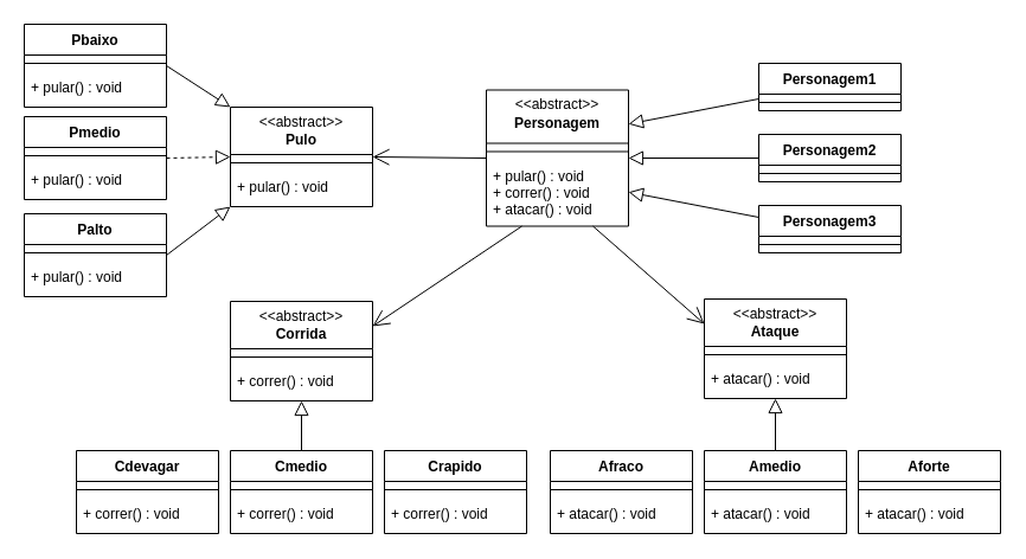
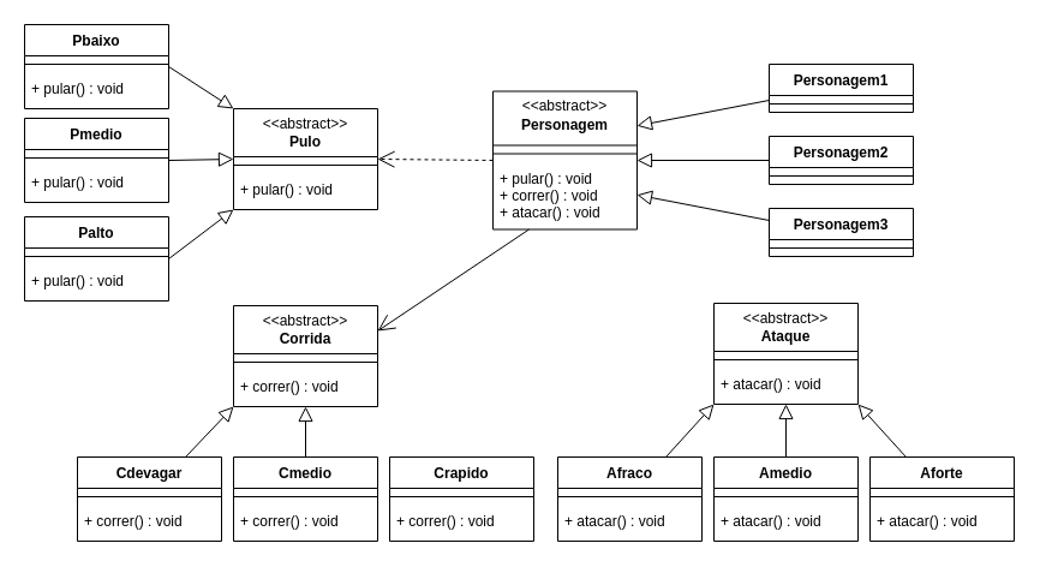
  <mxCell id="0" />
  <mxCell id="1" parent="0" />
  <mxCell id="2" value="" style="endArrow=block;endSize=10;endFill=0;shadow=0;strokeWidth=1;rounded=0;elbow=vertical;exitX=1;exitY=0.5;exitDx=0;exitDy=0;entryX=0;entryY=0;entryDx=0;entryDy=0;" parent="1" source="21" target="12" edge="1"><mxGeometry width="160" relative="1" as="geometry"><mxPoint x="308" y="600" as="sourcePoint" /><mxPoint x="198" y="60" as="targetPoint" /></mxGeometry></mxCell>
  <mxCell id="3" value="&#10;Personagem" style="swimlane;fontStyle=1;align=center;verticalAlign=top;childLayout=stackLayout;horizontal=1;startSize=45;horizontalStack=0;resizeParent=1;resizeParentMax=0;resizeLast=0;collapsible=1;marginBottom=0;" parent="1" vertex="1"><mxGeometry x="410" y="75.5" width="120" height="115" as="geometry"><mxRectangle x="392" y="105" width="100" height="26" as="alternateBounds" /></mxGeometry></mxCell>
  <mxCell id="4" value="" style="line;strokeWidth=1;fillColor=none;align=left;verticalAlign=middle;spacingTop=-1;spacingLeft=3;spacingRight=3;rotatable=0;labelPosition=right;points=[];portConstraint=eastwest;" parent="3" vertex="1"><mxGeometry y="45" width="120" height="14" as="geometry" /></mxCell>
  <mxCell id="5" value="+ pular() : void&#10;+ correr() : void&#10;+ atacar() : void" style="text;strokeColor=none;fillColor=none;align=left;verticalAlign=top;spacingLeft=4;spacingRight=4;overflow=hidden;rotatable=0;points=[[0,0.5],[1,0.5]];portConstraint=eastwest;" parent="3" vertex="1"><mxGeometry y="59" width="120" height="56" as="geometry" /></mxCell>
  <mxCell id="6" value="Personagem1" style="swimlane;fontStyle=1;align=center;verticalAlign=top;childLayout=stackLayout;horizontal=1;startSize=26;horizontalStack=0;resizeParent=1;resizeParentMax=0;resizeLast=0;collapsible=1;marginBottom=0;" parent="1" vertex="1"><mxGeometry x="640" y="53" width="120" height="40" as="geometry" /></mxCell>
  <mxCell id="7" value="" style="line;strokeWidth=1;fillColor=none;align=left;verticalAlign=middle;spacingTop=-1;spacingLeft=3;spacingRight=3;rotatable=0;labelPosition=right;points=[];portConstraint=eastwest;" parent="6" vertex="1"><mxGeometry y="26" width="120" height="14" as="geometry" /></mxCell>
  <mxCell id="8" value="Personagem2" style="swimlane;fontStyle=1;align=center;verticalAlign=top;childLayout=stackLayout;horizontal=1;startSize=26;horizontalStack=0;resizeParent=1;resizeParentMax=0;resizeLast=0;collapsible=1;marginBottom=0;" parent="1" vertex="1"><mxGeometry x="640" y="113" width="120" height="40" as="geometry" /></mxCell>
  <mxCell id="9" value="" style="line;strokeWidth=1;fillColor=none;align=left;verticalAlign=middle;spacingTop=-1;spacingLeft=3;spacingRight=3;rotatable=0;labelPosition=right;points=[];portConstraint=eastwest;" parent="8" vertex="1"><mxGeometry y="26" width="120" height="14" as="geometry" /></mxCell>
  <mxCell id="10" value="Personagem3" style="swimlane;fontStyle=1;align=center;verticalAlign=top;childLayout=stackLayout;horizontal=1;startSize=26;horizontalStack=0;resizeParent=1;resizeParentMax=0;resizeLast=0;collapsible=1;marginBottom=0;" parent="1" vertex="1"><mxGeometry x="640" y="173" width="120" height="40" as="geometry"><mxRectangle x="290" y="260" width="110" height="26" as="alternateBounds" /></mxGeometry></mxCell>
  <mxCell id="11" value="" style="line;strokeWidth=1;fillColor=none;align=left;verticalAlign=middle;spacingTop=-1;spacingLeft=3;spacingRight=3;rotatable=0;labelPosition=right;points=[];portConstraint=eastwest;" parent="10" vertex="1"><mxGeometry y="26" width="120" height="14" as="geometry" /></mxCell>
  <mxCell id="12" value="&#10;Pulo" style="swimlane;fontStyle=1;align=center;verticalAlign=top;childLayout=stackLayout;horizontal=1;startSize=40;horizontalStack=0;resizeParent=1;resizeParentMax=0;resizeLast=0;collapsible=1;marginBottom=0;" parent="1" vertex="1"><mxGeometry x="194" y="90" width="120" height="84" as="geometry"><mxRectangle x="172" y="120" width="60" height="30" as="alternateBounds" /></mxGeometry></mxCell>
  <mxCell id="13" value="" style="line;strokeWidth=1;fillColor=none;align=left;verticalAlign=middle;spacingTop=-1;spacingLeft=3;spacingRight=3;rotatable=0;labelPosition=right;points=[];portConstraint=eastwest;" parent="12" vertex="1"><mxGeometry y="40" width="120" height="14" as="geometry" /></mxCell>
  <mxCell id="14" value="+ pular() : void" style="text;strokeColor=none;fillColor=none;align=left;verticalAlign=top;spacingLeft=4;spacingRight=4;overflow=hidden;rotatable=0;points=[[0,0.5],[1,0.5]];portConstraint=eastwest;" parent="12" vertex="1"><mxGeometry y="54" width="120" height="30" as="geometry" /></mxCell>
  <mxCell id="15" value="&#10;Corrida" style="swimlane;fontStyle=1;align=center;verticalAlign=top;childLayout=stackLayout;horizontal=1;startSize=40;horizontalStack=0;resizeParent=1;resizeParentMax=0;resizeLast=0;collapsible=1;marginBottom=0;" parent="1" vertex="1"><mxGeometry x="194" y="254" width="120" height="84" as="geometry"><mxRectangle x="176" y="280" width="70" height="26" as="alternateBounds" /></mxGeometry></mxCell>
  <mxCell id="16" value="" style="line;strokeWidth=1;fillColor=none;align=left;verticalAlign=middle;spacingTop=-1;spacingLeft=3;spacingRight=3;rotatable=0;labelPosition=right;points=[];portConstraint=eastwest;" parent="15" vertex="1"><mxGeometry y="40" width="120" height="14" as="geometry" /></mxCell>
  <mxCell id="17" value="+ correr() : void" style="text;strokeColor=none;fillColor=none;align=left;verticalAlign=top;spacingLeft=4;spacingRight=4;overflow=hidden;rotatable=0;points=[[0,0.5],[1,0.5]];portConstraint=eastwest;" parent="15" vertex="1"><mxGeometry y="54" width="120" height="30" as="geometry" /></mxCell>
  <mxCell id="18" value="&#10;Ataque" style="swimlane;fontStyle=1;align=center;verticalAlign=top;childLayout=stackLayout;horizontal=1;startSize=40;horizontalStack=0;resizeParent=1;resizeParentMax=0;resizeLast=0;collapsible=1;marginBottom=0;" parent="1" vertex="1"><mxGeometry x="594" y="252" width="120" height="84" as="geometry"><mxRectangle x="576" y="280" width="70" height="26" as="alternateBounds" /></mxGeometry></mxCell>
  <mxCell id="19" value="" style="line;strokeWidth=1;fillColor=none;align=left;verticalAlign=middle;spacingTop=-1;spacingLeft=3;spacingRight=3;rotatable=0;labelPosition=right;points=[];portConstraint=eastwest;" parent="18" vertex="1"><mxGeometry y="40" width="120" height="14" as="geometry" /></mxCell>
  <mxCell id="20" value="+ atacar() : void" style="text;strokeColor=none;fillColor=none;align=left;verticalAlign=top;spacingLeft=4;spacingRight=4;overflow=hidden;rotatable=0;points=[[0,0.5],[1,0.5]];portConstraint=eastwest;" parent="18" vertex="1"><mxGeometry y="54" width="120" height="30" as="geometry" /></mxCell>
  <mxCell id="21" value="Pbaixo" style="swimlane;fontStyle=1;align=center;verticalAlign=top;childLayout=stackLayout;horizontal=1;startSize=26;horizontalStack=0;resizeParent=1;resizeParentMax=0;resizeLast=0;collapsible=1;marginBottom=0;" parent="1" vertex="1"><mxGeometry x="20" y="20" width="120" height="70" as="geometry" /></mxCell>
  <mxCell id="22" value="" style="line;strokeWidth=1;fillColor=none;align=left;verticalAlign=middle;spacingTop=-1;spacingLeft=3;spacingRight=3;rotatable=0;labelPosition=right;points=[];portConstraint=eastwest;" parent="21" vertex="1"><mxGeometry y="26" width="120" height="14" as="geometry" /></mxCell>
  <mxCell id="23" value="+ pular() : void" style="text;strokeColor=none;fillColor=none;align=left;verticalAlign=top;spacingLeft=4;spacingRight=4;overflow=hidden;rotatable=0;points=[[0,0.5],[1,0.5]];portConstraint=eastwest;" parent="21" vertex="1"><mxGeometry y="40" width="120" height="30" as="geometry" /></mxCell>
  <mxCell id="24" value="Cdevagar" style="swimlane;fontStyle=1;align=center;verticalAlign=top;childLayout=stackLayout;horizontal=1;startSize=26;horizontalStack=0;resizeParent=1;resizeParentMax=0;resizeLast=0;collapsible=1;marginBottom=0;" parent="1" vertex="1"><mxGeometry x="64" y="380" width="120" height="70" as="geometry" /></mxCell>
  <mxCell id="25" value="" style="line;strokeWidth=1;fillColor=none;align=left;verticalAlign=middle;spacingTop=-1;spacingLeft=3;spacingRight=3;rotatable=0;labelPosition=right;points=[];portConstraint=eastwest;" parent="24" vertex="1"><mxGeometry y="26" width="120" height="14" as="geometry" /></mxCell>
  <mxCell id="26" value="+ correr() : void" style="text;strokeColor=none;fillColor=none;align=left;verticalAlign=top;spacingLeft=4;spacingRight=4;overflow=hidden;rotatable=0;points=[[0,0.5],[1,0.5]];portConstraint=eastwest;" parent="24" vertex="1"><mxGeometry y="40" width="120" height="30" as="geometry" /></mxCell>
  <mxCell id="27" value="Cmedio" style="swimlane;fontStyle=1;align=center;verticalAlign=top;childLayout=stackLayout;horizontal=1;startSize=26;horizontalStack=0;resizeParent=1;resizeParentMax=0;resizeLast=0;collapsible=1;marginBottom=0;" parent="1" vertex="1"><mxGeometry x="194" y="380" width="120" height="70" as="geometry" /></mxCell>
  <mxCell id="28" value="" style="line;strokeWidth=1;fillColor=none;align=left;verticalAlign=middle;spacingTop=-1;spacingLeft=3;spacingRight=3;rotatable=0;labelPosition=right;points=[];portConstraint=eastwest;" parent="27" vertex="1"><mxGeometry y="26" width="120" height="14" as="geometry" /></mxCell>
  <mxCell id="29" value="+ correr() : void" style="text;strokeColor=none;fillColor=none;align=left;verticalAlign=top;spacingLeft=4;spacingRight=4;overflow=hidden;rotatable=0;points=[[0,0.5],[1,0.5]];portConstraint=eastwest;" parent="27" vertex="1"><mxGeometry y="40" width="120" height="30" as="geometry" /></mxCell>
  <mxCell id="30" value="Crapido" style="swimlane;fontStyle=1;align=center;verticalAlign=top;childLayout=stackLayout;horizontal=1;startSize=26;horizontalStack=0;resizeParent=1;resizeParentMax=0;resizeLast=0;collapsible=1;marginBottom=0;" parent="1" vertex="1"><mxGeometry x="324" y="380" width="120" height="70" as="geometry" /></mxCell>
  <mxCell id="31" value="" style="line;strokeWidth=1;fillColor=none;align=left;verticalAlign=middle;spacingTop=-1;spacingLeft=3;spacingRight=3;rotatable=0;labelPosition=right;points=[];portConstraint=eastwest;" parent="30" vertex="1"><mxGeometry y="26" width="120" height="14" as="geometry" /></mxCell>
  <mxCell id="32" value="+ correr() : void" style="text;strokeColor=none;fillColor=none;align=left;verticalAlign=top;spacingLeft=4;spacingRight=4;overflow=hidden;rotatable=0;points=[[0,0.5],[1,0.5]];portConstraint=eastwest;" parent="30" vertex="1"><mxGeometry y="40" width="120" height="30" as="geometry" /></mxCell>
  <mxCell id="33" value="Afraco" style="swimlane;fontStyle=1;align=center;verticalAlign=top;childLayout=stackLayout;horizontal=1;startSize=26;horizontalStack=0;resizeParent=1;resizeParentMax=0;resizeLast=0;collapsible=1;marginBottom=0;" parent="1" vertex="1"><mxGeometry x="464" y="380" width="120" height="70" as="geometry" /></mxCell>
  <mxCell id="34" value="" style="line;strokeWidth=1;fillColor=none;align=left;verticalAlign=middle;spacingTop=-1;spacingLeft=3;spacingRight=3;rotatable=0;labelPosition=right;points=[];portConstraint=eastwest;" parent="33" vertex="1"><mxGeometry y="26" width="120" height="14" as="geometry" /></mxCell>
  <mxCell id="35" value="+ atacar() : void" style="text;strokeColor=none;fillColor=none;align=left;verticalAlign=top;spacingLeft=4;spacingRight=4;overflow=hidden;rotatable=0;points=[[0,0.5],[1,0.5]];portConstraint=eastwest;" parent="33" vertex="1"><mxGeometry y="40" width="120" height="30" as="geometry" /></mxCell>
  <mxCell id="36" value="Amedio" style="swimlane;fontStyle=1;align=center;verticalAlign=top;childLayout=stackLayout;horizontal=1;startSize=26;horizontalStack=0;resizeParent=1;resizeParentMax=0;resizeLast=0;collapsible=1;marginBottom=0;" parent="1" vertex="1"><mxGeometry x="594" y="380" width="120" height="70" as="geometry" /></mxCell>
  <mxCell id="37" value="" style="line;strokeWidth=1;fillColor=none;align=left;verticalAlign=middle;spacingTop=-1;spacingLeft=3;spacingRight=3;rotatable=0;labelPosition=right;points=[];portConstraint=eastwest;" parent="36" vertex="1"><mxGeometry y="26" width="120" height="14" as="geometry" /></mxCell>
  <mxCell id="38" value="+ atacar() : void" style="text;strokeColor=none;fillColor=none;align=left;verticalAlign=top;spacingLeft=4;spacingRight=4;overflow=hidden;rotatable=0;points=[[0,0.5],[1,0.5]];portConstraint=eastwest;" parent="36" vertex="1"><mxGeometry y="40" width="120" height="30" as="geometry" /></mxCell>
  <mxCell id="39" value="Aforte" style="swimlane;fontStyle=1;align=center;verticalAlign=top;childLayout=stackLayout;horizontal=1;startSize=26;horizontalStack=0;resizeParent=1;resizeParentMax=0;resizeLast=0;collapsible=1;marginBottom=0;" parent="1" vertex="1"><mxGeometry x="724" y="380" width="120" height="70" as="geometry" /></mxCell>
  <mxCell id="40" value="" style="line;strokeWidth=1;fillColor=none;align=left;verticalAlign=middle;spacingTop=-1;spacingLeft=3;spacingRight=3;rotatable=0;labelPosition=right;points=[];portConstraint=eastwest;" parent="39" vertex="1"><mxGeometry y="26" width="120" height="14" as="geometry" /></mxCell>
  <mxCell id="41" value="+ atacar() : void" style="text;strokeColor=none;fillColor=none;align=left;verticalAlign=top;spacingLeft=4;spacingRight=4;overflow=hidden;rotatable=0;points=[[0,0.5],[1,0.5]];portConstraint=eastwest;" parent="39" vertex="1"><mxGeometry y="40" width="120" height="30" as="geometry" /></mxCell>
  <mxCell id="42" value="Pmedio" style="swimlane;fontStyle=1;align=center;verticalAlign=top;childLayout=stackLayout;horizontal=1;startSize=26;horizontalStack=0;resizeParent=1;resizeParentMax=0;resizeLast=0;collapsible=1;marginBottom=0;" parent="1" vertex="1"><mxGeometry x="20" y="98" width="120" height="70" as="geometry" /></mxCell>
  <mxCell id="43" value="" style="line;strokeWidth=1;fillColor=none;align=left;verticalAlign=middle;spacingTop=-1;spacingLeft=3;spacingRight=3;rotatable=0;labelPosition=right;points=[];portConstraint=eastwest;" parent="42" vertex="1"><mxGeometry y="26" width="120" height="14" as="geometry" /></mxCell>
  <mxCell id="44" value="+ pular() : void" style="text;strokeColor=none;fillColor=none;align=left;verticalAlign=top;spacingLeft=4;spacingRight=4;overflow=hidden;rotatable=0;points=[[0,0.5],[1,0.5]];portConstraint=eastwest;" parent="42" vertex="1"><mxGeometry y="40" width="120" height="30" as="geometry" /></mxCell>
  <mxCell id="45" value="Palto" style="swimlane;fontStyle=1;align=center;verticalAlign=top;childLayout=stackLayout;horizontal=1;startSize=26;horizontalStack=0;resizeParent=1;resizeParentMax=0;resizeLast=0;collapsible=1;marginBottom=0;" parent="1" vertex="1"><mxGeometry x="20" y="180" width="120" height="70" as="geometry" /></mxCell>
  <mxCell id="46" value="" style="line;strokeWidth=1;fillColor=none;align=left;verticalAlign=middle;spacingTop=-1;spacingLeft=3;spacingRight=3;rotatable=0;labelPosition=right;points=[];portConstraint=eastwest;" parent="45" vertex="1"><mxGeometry y="26" width="120" height="14" as="geometry" /></mxCell>
  <mxCell id="47" value="+ pular() : void" style="text;strokeColor=none;fillColor=none;align=left;verticalAlign=top;spacingLeft=4;spacingRight=4;overflow=hidden;rotatable=0;points=[[0,0.5],[1,0.5]];portConstraint=eastwest;" parent="45" vertex="1"><mxGeometry y="40" width="120" height="30" as="geometry" /></mxCell>
- <mxCell id="48" value="" style="endArrow=block;endSize=10;endFill=0;shadow=0;strokeWidth=1;rounded=0;elbow=vertical;exitX=1;exitY=0.5;exitDx=0;exitDy=0;entryX=0;entryY=0.5;entryDx=0;entryDy=0;dashed=1;" parent="1" source="42" target="12" edge="1"><mxGeometry width="160" relative="1" as="geometry"><mxPoint x="150" y="65" as="sourcePoint" /><mxPoint x="168" y="120" as="targetPoint" /></mxGeometry></mxCell>
+ <mxCell id="48" value="" style="endArrow=block;endSize=10;endFill=0;shadow=0;strokeWidth=1;rounded=0;elbow=vertical;exitX=1;exitY=0.5;exitDx=0;exitDy=0;entryX=0;entryY=0.5;entryDx=0;entryDy=0;" parent="1" source="42" target="12" edge="1"><mxGeometry width="160" relative="1" as="geometry"><mxPoint x="150" y="65" as="sourcePoint" /><mxPoint x="168" y="120" as="targetPoint" /></mxGeometry></mxCell>
  <mxCell id="49" value="" style="endArrow=block;endSize=10;endFill=0;shadow=0;strokeWidth=1;rounded=0;elbow=vertical;exitX=1;exitY=0.5;exitDx=0;exitDy=0;entryX=0;entryY=1;entryDx=0;entryDy=0;" parent="1" target="12" edge="1"><mxGeometry width="160" relative="1" as="geometry"><mxPoint x="140" y="215" as="sourcePoint" /><mxPoint x="188" y="180" as="targetPoint" /></mxGeometry></mxCell>
+ <mxCell id="50" value="" style="endArrow=block;endSize=10;endFill=0;shadow=0;strokeWidth=1;rounded=0;elbow=vertical;exitX=0.75;exitY=0;exitDx=0;exitDy=0;entryX=0;entryY=1;entryDx=0;entryDy=0;" parent="1" source="24" target="15" edge="1"><mxGeometry width="160" relative="1" as="geometry"><mxPoint x="140" y="357" as="sourcePoint" /><mxPoint x="190" y="310" as="targetPoint" /></mxGeometry></mxCell>
  <mxCell id="51" value="" style="endArrow=block;endSize=10;endFill=0;shadow=0;strokeWidth=1;rounded=0;elbow=vertical;exitX=0.5;exitY=0;exitDx=0;exitDy=0;entryX=0.5;entryY=1;entryDx=0;entryDy=0;" parent="1" source="27" target="15" edge="1"><mxGeometry width="160" relative="1" as="geometry"><mxPoint x="225" y="347" as="sourcePoint" /><mxPoint x="275" y="300" as="targetPoint" /></mxGeometry></mxCell>
+ <mxCell id="52" value="" style="endArrow=block;endSize=10;endFill=0;shadow=0;strokeWidth=1;rounded=0;elbow=vertical;exitX=0.75;exitY=0;exitDx=0;exitDy=0;entryX=0;entryY=1;entryDx=0;entryDy=0;" parent="1" source="33" target="18" edge="1"><mxGeometry width="160" relative="1" as="geometry"><mxPoint x="584" y="370" as="sourcePoint" /><mxPoint x="544" y="320" as="targetPoint" /></mxGeometry></mxCell>
  <mxCell id="53" value="" style="endArrow=block;endSize=10;endFill=0;shadow=0;strokeWidth=1;rounded=0;elbow=vertical;exitX=0.5;exitY=0;exitDx=0;exitDy=0;entryX=0.5;entryY=1;entryDx=0;entryDy=0;" parent="1" source="36" target="18" edge="1"><mxGeometry width="160" relative="1" as="geometry"><mxPoint x="564" y="390" as="sourcePoint" /><mxPoint x="604" y="296" as="targetPoint" /></mxGeometry></mxCell>
+ <mxCell id="54" value="" style="endArrow=block;endSize=10;endFill=0;shadow=0;strokeWidth=1;rounded=0;elbow=vertical;entryX=1;entryY=1;entryDx=0;entryDy=0;exitX=0.25;exitY=0;exitDx=0;exitDy=0;" parent="1" source="39" target="18" edge="1"><mxGeometry width="160" relative="1" as="geometry"><mxPoint x="740" y="360" as="sourcePoint" /><mxPoint x="616" y="306" as="targetPoint" /></mxGeometry></mxCell>
  <mxCell id="55" value="" style="endArrow=block;endSize=10;endFill=0;shadow=0;strokeWidth=1;rounded=0;elbow=vertical;exitX=0;exitY=0.75;exitDx=0;exitDy=0;entryX=1;entryY=0.25;entryDx=0;entryDy=0;" parent="1" source="6" target="3" edge="1"><mxGeometry width="160" relative="1" as="geometry"><mxPoint x="568" y="164" as="sourcePoint" /><mxPoint x="558" y="100" as="targetPoint" /></mxGeometry></mxCell>
  <mxCell id="56" value="" style="endArrow=block;endSize=10;endFill=0;shadow=0;strokeWidth=1;rounded=0;elbow=vertical;exitX=0;exitY=0.5;exitDx=0;exitDy=0;entryX=1;entryY=0.5;entryDx=0;entryDy=0;" parent="1" source="8" target="3" edge="1"><mxGeometry width="160" relative="1" as="geometry"><mxPoint x="650" y="93" as="sourcePoint" /><mxPoint x="520" y="109.5" as="targetPoint" /></mxGeometry></mxCell>
  <mxCell id="57" value="" style="endArrow=block;endSize=10;endFill=0;shadow=0;strokeWidth=1;rounded=0;elbow=vertical;exitX=0;exitY=0.25;exitDx=0;exitDy=0;entryX=1;entryY=0.75;entryDx=0;entryDy=0;" parent="1" source="10" target="3" edge="1"><mxGeometry width="160" relative="1" as="geometry"><mxPoint x="660" y="103" as="sourcePoint" /><mxPoint x="530" y="119.5" as="targetPoint" /></mxGeometry></mxCell>
- <mxCell id="58" value="" style="endArrow=open;endFill=1;endSize=12;html=1;rounded=0;entryX=1;entryY=0.5;entryDx=0;entryDy=0;exitX=0;exitY=0.5;exitDx=0;exitDy=0;" parent="1" source="3" target="12" edge="1"><mxGeometry width="160" relative="1" as="geometry"><mxPoint x="358" y="80" as="sourcePoint" /><mxPoint x="338" y="130" as="targetPoint" /></mxGeometry></mxCell>
+ <mxCell id="58" value="" style="endArrow=open;endFill=1;endSize=12;html=1;rounded=0;entryX=1;entryY=0.5;entryDx=0;entryDy=0;exitX=0;exitY=0.5;exitDx=0;exitDy=0;dashed=1;" parent="1" source="3" target="12" edge="1"><mxGeometry width="160" relative="1" as="geometry"><mxPoint x="358" y="80" as="sourcePoint" /><mxPoint x="338" y="130" as="targetPoint" /></mxGeometry></mxCell>
  <mxCell id="59" value="" style="endArrow=open;endFill=1;endSize=12;html=1;rounded=0;entryX=1;entryY=0.25;entryDx=0;entryDy=0;exitX=0.25;exitY=1;exitDx=0;exitDy=0;" parent="1" source="3" target="15" edge="1"><mxGeometry width="160" relative="1" as="geometry"><mxPoint x="420" y="143" as="sourcePoint" /><mxPoint x="320" y="143" as="targetPoint" /></mxGeometry></mxCell>
- <mxCell id="60" value="" style="endArrow=open;endFill=1;endSize=12;html=1;rounded=0;entryX=0;entryY=0.25;entryDx=0;entryDy=0;exitX=0.75;exitY=1;exitDx=0;exitDy=0;" parent="1" source="3" target="18" edge="1"><mxGeometry width="160" relative="1" as="geometry"><mxPoint x="445" y="121" as="sourcePoint" /><mxPoint x="324" y="287.5" as="targetPoint" /></mxGeometry></mxCell>
  <mxCell id="61" value="&amp;lt;&amp;lt;abstract&amp;gt;&amp;gt;" style="text;html=1;strokeColor=none;fillColor=none;align=center;verticalAlign=middle;whiteSpace=wrap;rounded=0;" parent="1" vertex="1"><mxGeometry x="194" y="88" width="120" height="30" as="geometry" /></mxCell>
  <mxCell id="62" value="&amp;lt;&amp;lt;abstract&amp;gt;&amp;gt;" style="text;html=1;strokeColor=none;fillColor=none;align=center;verticalAlign=middle;whiteSpace=wrap;rounded=0;" parent="1" vertex="1"><mxGeometry x="194" y="252" width="120" height="30" as="geometry" /></mxCell>
  <mxCell id="63" value="&amp;lt;&amp;lt;abstract&amp;gt;&amp;gt;" style="text;html=1;strokeColor=none;fillColor=none;align=center;verticalAlign=middle;whiteSpace=wrap;rounded=0;" parent="1" vertex="1"><mxGeometry x="594" y="250" width="120" height="30" as="geometry" /></mxCell>
  <mxCell id="64" value="&amp;lt;&amp;lt;abstract&amp;gt;&amp;gt;" style="text;html=1;strokeColor=none;fillColor=none;align=center;verticalAlign=middle;whiteSpace=wrap;rounded=0;" vertex="1" parent="1"><mxGeometry x="410" y="73" width="120" height="30" as="geometry" /></mxCell>
